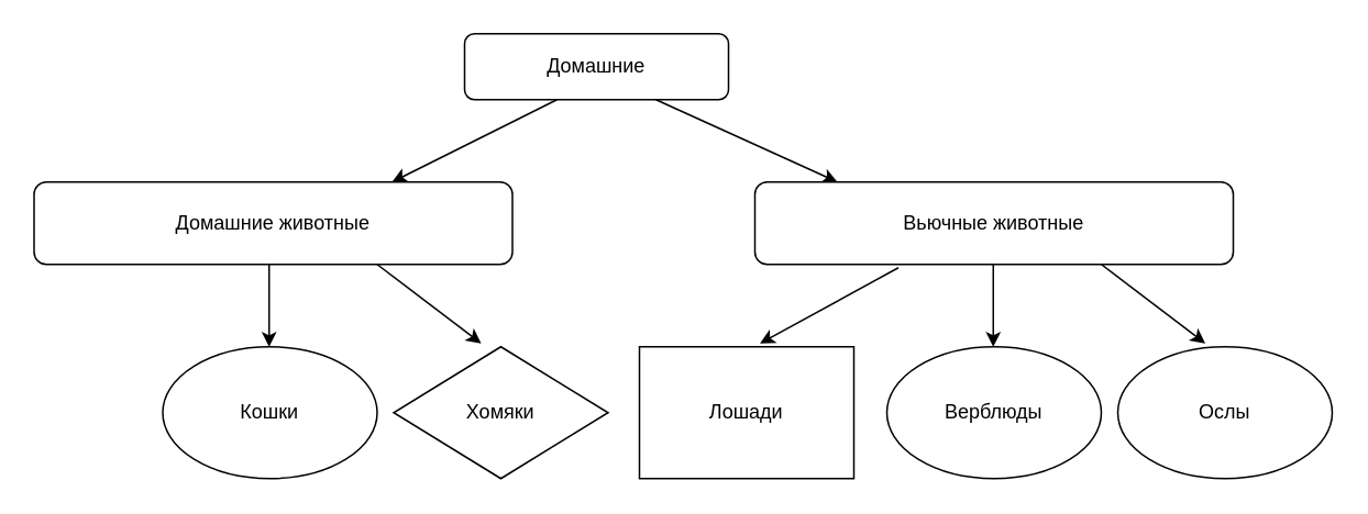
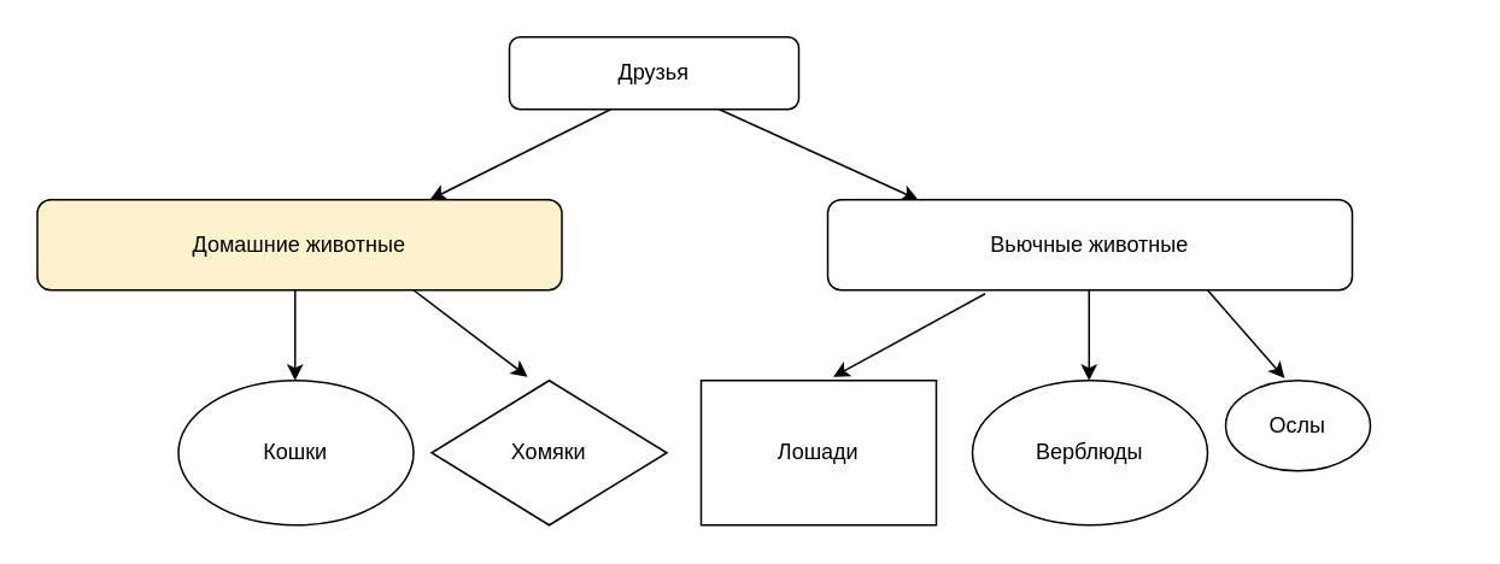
  <mxCell id="0" />
  <mxCell id="1" parent="0" />
- <mxCell id="2" value="Домашние" style="rounded=1;whiteSpace=wrap;html=1;" vertex="1" parent="1"><mxGeometry x="281" y="20" width="160" height="40" as="geometry" /></mxCell>
+ <mxCell id="2" value="Друзья" style="rounded=1;whiteSpace=wrap;html=1;" vertex="1" parent="1"><mxGeometry x="281" y="20" width="160" height="40" as="geometry" /></mxCell>
  <mxCell id="3" value="" style="endArrow=classic;html=1;rounded=0;" edge="1" parent="1"><mxGeometry width="50" height="50" relative="1" as="geometry"><mxPoint x="337" y="60" as="sourcePoint" /><mxPoint x="237" y="110" as="targetPoint" /></mxGeometry></mxCell>
  <mxCell id="4" value="" style="endArrow=classic;html=1;rounded=0;" edge="1" parent="1"><mxGeometry width="50" height="50" relative="1" as="geometry"><mxPoint x="397" y="60" as="sourcePoint" /><mxPoint x="507" y="110" as="targetPoint" /></mxGeometry></mxCell>
- <mxCell id="5" value="Домашние животные" style="rounded=1;whiteSpace=wrap;html=1;" vertex="1" parent="1"><mxGeometry x="20" y="110" width="290" height="50" as="geometry" /></mxCell>
+ <mxCell id="5" value="Домашние животные" style="rounded=1;whiteSpace=wrap;html=1;fillColor=#fff2cc;" vertex="1" parent="1"><mxGeometry x="20" y="110" width="290" height="50" as="geometry" /></mxCell>
  <mxCell id="6" value="&lt;div&gt;Вьючные животные&lt;/div&gt;" style="rounded=1;whiteSpace=wrap;html=1;" vertex="1" parent="1"><mxGeometry x="457" y="110" width="290" height="50" as="geometry" /></mxCell>
  <mxCell id="7" value="" style="endArrow=classic;html=1;rounded=0;" edge="1" parent="1"><mxGeometry width="50" height="50" relative="1" as="geometry"><mxPoint x="162.5" y="160" as="sourcePoint" /><mxPoint x="162.5" y="210" as="targetPoint" /></mxGeometry></mxCell>
  <mxCell id="8" value="" style="endArrow=classic;html=1;rounded=0;entryX=0.408;entryY=-0.025;entryDx=0;entryDy=0;entryPerimeter=0;" edge="1" parent="1" target="9"><mxGeometry width="50" height="50" relative="1" as="geometry"><mxPoint x="228" y="160" as="sourcePoint" /><mxPoint x="264" y="210" as="targetPoint" /></mxGeometry></mxCell>
  <mxCell id="9" value="Хомяки" style="rhombus;whiteSpace=wrap;html=1;" vertex="1" parent="1"><mxGeometry x="238" y="210" width="130" height="80" as="geometry" /></mxCell>
  <mxCell id="10" value="Кошки" style="ellipse;whiteSpace=wrap;html=1;" vertex="1" parent="1"><mxGeometry x="98" y="210" width="130" height="80" as="geometry" /></mxCell>
  <mxCell id="11" value="" style="endArrow=classic;html=1;rounded=0;entryX=0.562;entryY=-0.025;entryDx=0;entryDy=0;entryPerimeter=0;exitX=0.293;exitY=1.04;exitDx=0;exitDy=0;exitPerimeter=0;" edge="1" parent="1" target="14"><mxGeometry width="50" height="50" relative="1" as="geometry"><mxPoint x="544" y="162" as="sourcePoint" /><mxPoint x="526" y="210" as="targetPoint" /></mxGeometry></mxCell>
  <mxCell id="12" value="" style="endArrow=classic;html=1;rounded=0;" edge="1" parent="1"><mxGeometry width="50" height="50" relative="1" as="geometry"><mxPoint x="601.5" y="160" as="sourcePoint" /><mxPoint x="601.5" y="210" as="targetPoint" /></mxGeometry></mxCell>
  <mxCell id="13" value="" style="endArrow=classic;html=1;rounded=0;entryX=0.408;entryY=-0.025;entryDx=0;entryDy=0;entryPerimeter=0;" edge="1" parent="1" target="15"><mxGeometry width="50" height="50" relative="1" as="geometry"><mxPoint x="667" y="160" as="sourcePoint" /><mxPoint x="703" y="210" as="targetPoint" /></mxGeometry></mxCell>
  <mxCell id="14" value="Лошади" style="whiteSpace=wrap;html=1;rounded=0;" vertex="1" parent="1"><mxGeometry x="387" y="210" width="130" height="80" as="geometry" /></mxCell>
- <mxCell id="15" value="Ослы" style="ellipse;whiteSpace=wrap;html=1;" vertex="1" parent="1"><mxGeometry x="677" y="210" width="130" height="80" as="geometry" /></mxCell>
+ <mxCell id="15" value="Ослы" style="ellipse;whiteSpace=wrap;html=1;" vertex="1" parent="1"><mxGeometry x="677" y="210" width="80" height="50" as="geometry" /></mxCell>
  <mxCell id="16" value="Верблюды" style="ellipse;whiteSpace=wrap;html=1;" vertex="1" parent="1"><mxGeometry x="537" y="210" width="130" height="80" as="geometry" /></mxCell>
